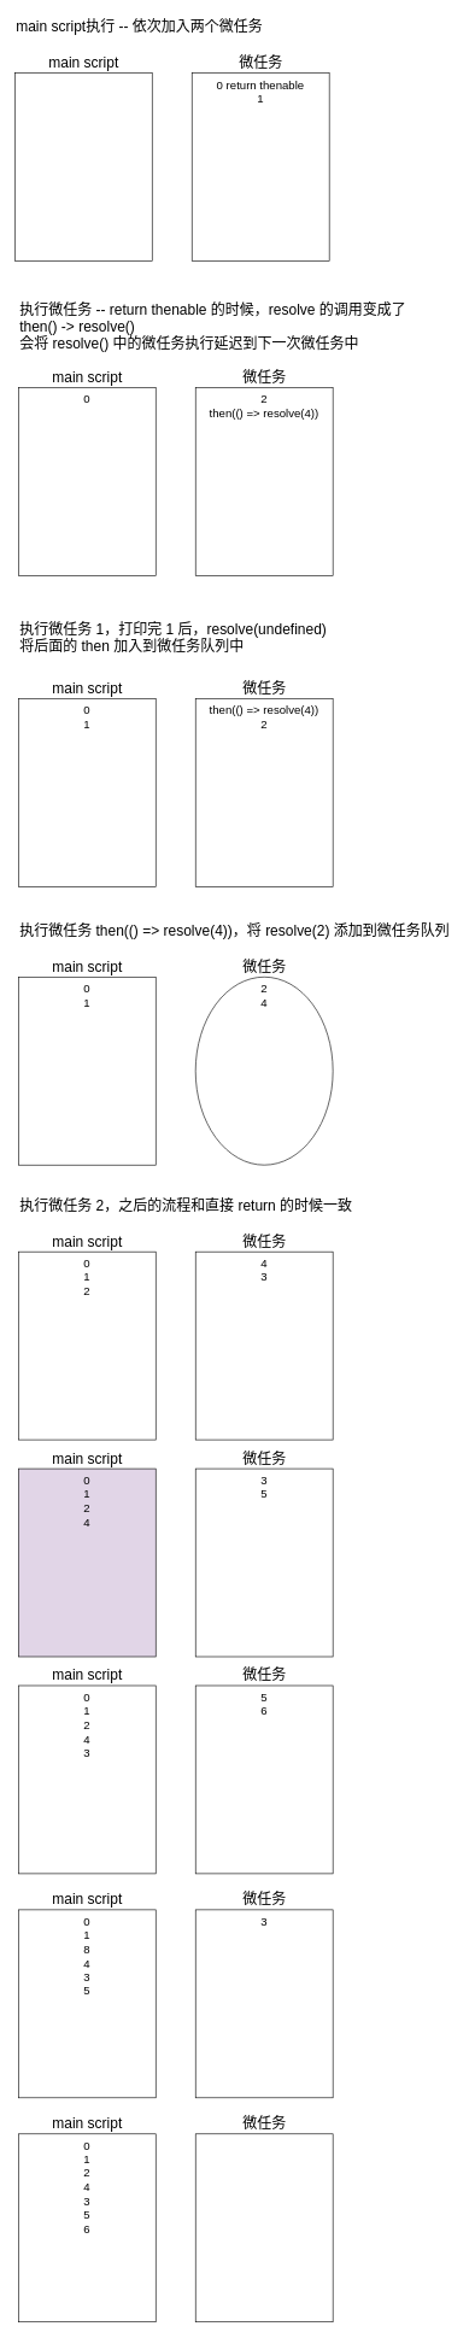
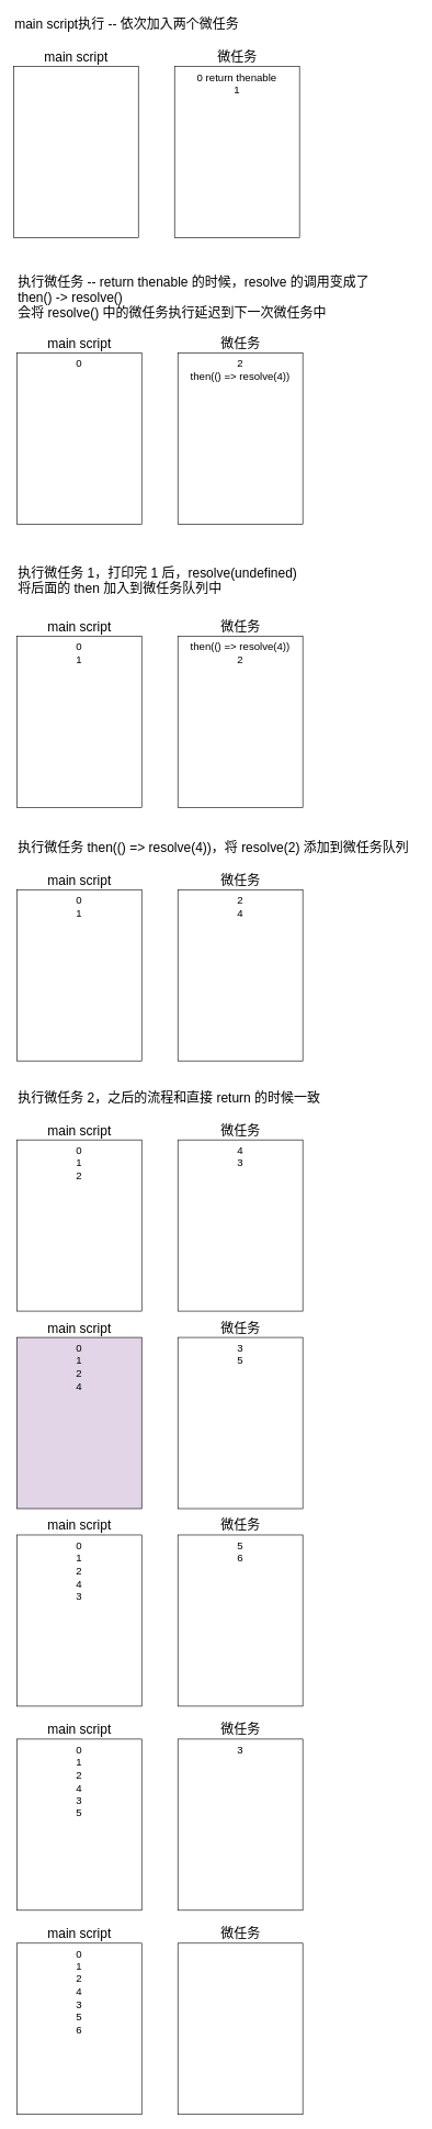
  <mxCell id="0" />
  <mxCell id="1" parent="0" />
  <mxCell id="2" value="" style="group" parent="1" vertex="1" connectable="0"><mxGeometry x="265" y="70" width="190" height="290" as="geometry" /></mxCell>
  <mxCell id="3" value="0 return thenable&lt;br&gt;1" style="rounded=0;whiteSpace=wrap;html=1;verticalAlign=top;fontSize=16;" parent="2" vertex="1"><mxGeometry y="30" width="190" height="260" as="geometry" /></mxCell>
  <mxCell id="4" value="微任务" style="text;html=1;align=center;verticalAlign=middle;resizable=0;points=[];autosize=1;strokeColor=none;fillColor=none;fontSize=20;" parent="2" vertex="1"><mxGeometry x="55" width="80" height="30" as="geometry" /></mxCell>
  <mxCell id="5" value="" style="group" parent="1" vertex="1" connectable="0"><mxGeometry x="20" y="70" width="190" height="290" as="geometry" /></mxCell>
  <mxCell id="6" value="" style="rounded=0;whiteSpace=wrap;html=1;verticalAlign=top;fontSize=16;" parent="5" vertex="1"><mxGeometry y="30" width="190" height="260" as="geometry" /></mxCell>
  <mxCell id="7" value="main script" style="text;html=1;align=center;verticalAlign=middle;resizable=0;points=[];autosize=1;strokeColor=none;fillColor=none;fontSize=20;" parent="5" vertex="1"><mxGeometry x="40" width="110" height="30" as="geometry" /></mxCell>
  <mxCell id="8" value="main script执行 -- 依次加入两个微任务" style="text;html=1;align=left;verticalAlign=middle;resizable=0;points=[];autosize=1;strokeColor=none;fillColor=none;fontSize=20;" parent="1" vertex="1"><mxGeometry x="20" y="20" width="360" height="30" as="geometry" /></mxCell>
  <mxCell id="9" value="" style="group" parent="1" vertex="1" connectable="0"><mxGeometry x="270" y="505" width="190" height="290" as="geometry" /></mxCell>
  <mxCell id="10" value="2&lt;br&gt;then(() =&amp;gt; resolve(4))" style="rounded=0;whiteSpace=wrap;html=1;verticalAlign=top;fontSize=16;" parent="9" vertex="1"><mxGeometry y="30" width="190" height="260" as="geometry" /></mxCell>
  <mxCell id="11" value="微任务" style="text;html=1;align=center;verticalAlign=middle;resizable=0;points=[];autosize=1;strokeColor=none;fillColor=none;fontSize=20;" parent="9" vertex="1"><mxGeometry x="55" width="80" height="30" as="geometry" /></mxCell>
  <mxCell id="12" value="" style="group" parent="1" vertex="1" connectable="0"><mxGeometry x="25" y="505" width="190" height="290" as="geometry" /></mxCell>
  <mxCell id="13" value="0" style="rounded=0;whiteSpace=wrap;html=1;verticalAlign=top;fontSize=16;" parent="12" vertex="1"><mxGeometry y="30" width="190" height="260" as="geometry" /></mxCell>
  <mxCell id="14" value="main script" style="text;html=1;align=center;verticalAlign=middle;resizable=0;points=[];autosize=1;strokeColor=none;fillColor=none;fontSize=20;" parent="12" vertex="1"><mxGeometry x="40" width="110" height="30" as="geometry" /></mxCell>
  <mxCell id="15" value="执行微任务 -- return thenable 的时候，resolve 的调用变成了&lt;br&gt;then() -&amp;gt; resolve()&lt;br&gt;会将 resolve() 中的微任务执行延迟到下一次微任务中" style="text;html=1;align=left;verticalAlign=middle;resizable=0;points=[];autosize=1;strokeColor=none;fillColor=none;fontSize=20;" parent="1" vertex="1"><mxGeometry x="25" y="410" width="550" height="80" as="geometry" /></mxCell>
  <mxCell id="16" value="" style="group" vertex="1" connectable="0" parent="1"><mxGeometry x="270" y="935" width="190" height="290" as="geometry" /></mxCell>
  <mxCell id="17" value="then(() =&amp;gt; resolve(4))&lt;br&gt;2" style="rounded=0;whiteSpace=wrap;html=1;verticalAlign=top;fontSize=16;" vertex="1" parent="16"><mxGeometry y="30" width="190" height="260" as="geometry" /></mxCell>
  <mxCell id="18" value="微任务" style="text;html=1;align=center;verticalAlign=middle;resizable=0;points=[];autosize=1;strokeColor=none;fillColor=none;fontSize=20;" vertex="1" parent="16"><mxGeometry x="55" width="80" height="30" as="geometry" /></mxCell>
  <mxCell id="19" value="" style="group" vertex="1" connectable="0" parent="1"><mxGeometry x="25" y="935" width="190" height="290" as="geometry" /></mxCell>
  <mxCell id="20" value="0&lt;br&gt;1" style="rounded=0;whiteSpace=wrap;html=1;verticalAlign=top;fontSize=16;" vertex="1" parent="19"><mxGeometry y="30" width="190" height="260" as="geometry" /></mxCell>
  <mxCell id="21" value="main script" style="text;html=1;align=center;verticalAlign=middle;resizable=0;points=[];autosize=1;strokeColor=none;fillColor=none;fontSize=20;" vertex="1" parent="19"><mxGeometry x="40" width="110" height="30" as="geometry" /></mxCell>
  <mxCell id="22" value="执行微任务 1，打印完 1 后，resolve(undefined)&lt;br&gt;将后面的 then 加入到微任务队列中" style="text;html=1;align=left;verticalAlign=middle;resizable=0;points=[];autosize=1;strokeColor=none;fillColor=none;fontSize=20;" vertex="1" parent="1"><mxGeometry x="25" y="855" width="440" height="50" as="geometry" /></mxCell>
  <mxCell id="23" value="" style="group" vertex="1" connectable="0" parent="1"><mxGeometry x="270" y="1320" width="190" height="290" as="geometry" /></mxCell>
- <mxCell id="24" value="2&lt;br&gt;4" style="ellipse;whiteSpace=wrap;html=1;verticalAlign=top;fontSize=16;" vertex="1" parent="23"><mxGeometry y="30" width="190" height="260" as="geometry" /></mxCell>
+ <mxCell id="24" value="2&lt;br&gt;4" style="rounded=0;whiteSpace=wrap;html=1;verticalAlign=top;fontSize=16;" vertex="1" parent="23"><mxGeometry y="30" width="190" height="260" as="geometry" /></mxCell>
  <mxCell id="25" value="微任务" style="text;html=1;align=center;verticalAlign=middle;resizable=0;points=[];autosize=1;strokeColor=none;fillColor=none;fontSize=20;" vertex="1" parent="23"><mxGeometry x="55" width="80" height="30" as="geometry" /></mxCell>
  <mxCell id="26" value="" style="group" vertex="1" connectable="0" parent="1"><mxGeometry x="25" y="1320" width="190" height="290" as="geometry" /></mxCell>
  <mxCell id="27" value="0&lt;br&gt;1" style="rounded=0;whiteSpace=wrap;html=1;verticalAlign=top;fontSize=16;" vertex="1" parent="26"><mxGeometry y="30" width="190" height="260" as="geometry" /></mxCell>
  <mxCell id="28" value="main script" style="text;html=1;align=center;verticalAlign=middle;resizable=0;points=[];autosize=1;strokeColor=none;fillColor=none;fontSize=20;" vertex="1" parent="26"><mxGeometry x="40" width="110" height="30" as="geometry" /></mxCell>
  <mxCell id="29" value="执行微任务 then(() =&amp;gt; resolve(4))，将 resolve(2) 添加到微任务队列" style="text;html=1;align=left;verticalAlign=middle;resizable=0;points=[];autosize=1;strokeColor=none;fillColor=none;fontSize=20;" vertex="1" parent="1"><mxGeometry x="25" y="1270" width="610" height="30" as="geometry" /></mxCell>
  <mxCell id="30" value="" style="group" vertex="1" connectable="0" parent="1"><mxGeometry x="270" y="1700" width="190" height="290" as="geometry" /></mxCell>
  <mxCell id="31" value="4&lt;br&gt;3" style="rounded=0;whiteSpace=wrap;html=1;verticalAlign=top;fontSize=16;" vertex="1" parent="30"><mxGeometry y="30" width="190" height="260" as="geometry" /></mxCell>
  <mxCell id="32" value="微任务" style="text;html=1;align=center;verticalAlign=middle;resizable=0;points=[];autosize=1;strokeColor=none;fillColor=none;fontSize=20;" vertex="1" parent="30"><mxGeometry x="55" width="80" height="30" as="geometry" /></mxCell>
  <mxCell id="33" value="" style="group" vertex="1" connectable="0" parent="1"><mxGeometry x="25" y="1700" width="190" height="290" as="geometry" /></mxCell>
  <mxCell id="34" value="0&lt;br&gt;1&lt;br&gt;2" style="rounded=0;whiteSpace=wrap;html=1;verticalAlign=top;fontSize=16;" vertex="1" parent="33"><mxGeometry y="30" width="190" height="260" as="geometry" /></mxCell>
  <mxCell id="35" value="main script" style="text;html=1;align=center;verticalAlign=middle;resizable=0;points=[];autosize=1;strokeColor=none;fillColor=none;fontSize=20;" vertex="1" parent="33"><mxGeometry x="40" width="110" height="30" as="geometry" /></mxCell>
  <mxCell id="36" value="执行微任务 2，之后的流程和直接 return 的时候一致" style="text;html=1;align=left;verticalAlign=middle;resizable=0;points=[];autosize=1;strokeColor=none;fillColor=none;fontSize=20;" vertex="1" parent="1"><mxGeometry x="25" y="1650" width="480" height="30" as="geometry" /></mxCell>
  <mxCell id="37" value="" style="group" vertex="1" connectable="0" parent="1"><mxGeometry x="270" y="2000" width="190" height="290" as="geometry" /></mxCell>
  <mxCell id="38" value="3&lt;br&gt;5" style="rounded=0;whiteSpace=wrap;html=1;verticalAlign=top;fontSize=16;" vertex="1" parent="37"><mxGeometry y="30" width="190" height="260" as="geometry" /></mxCell>
  <mxCell id="39" value="微任务" style="text;html=1;align=center;verticalAlign=middle;resizable=0;points=[];autosize=1;strokeColor=none;fillColor=none;fontSize=20;" vertex="1" parent="37"><mxGeometry x="55" width="80" height="30" as="geometry" /></mxCell>
  <mxCell id="40" value="" style="group" vertex="1" connectable="0" parent="1"><mxGeometry x="25" y="2000" width="190" height="290" as="geometry" /></mxCell>
  <mxCell id="41" value="0&lt;br&gt;1&lt;br&gt;2&lt;br&gt;4" style="rounded=0;whiteSpace=wrap;html=1;verticalAlign=top;fontSize=16;fillColor=#e1d5e7;" vertex="1" parent="40"><mxGeometry y="30" width="190" height="260" as="geometry" /></mxCell>
  <mxCell id="42" value="main script" style="text;html=1;align=center;verticalAlign=middle;resizable=0;points=[];autosize=1;strokeColor=none;fillColor=none;fontSize=20;" vertex="1" parent="40"><mxGeometry x="40" width="110" height="30" as="geometry" /></mxCell>
  <mxCell id="43" value="" style="group" vertex="1" connectable="0" parent="1"><mxGeometry x="270" y="2300" width="190" height="290" as="geometry" /></mxCell>
  <mxCell id="44" value="5&lt;br&gt;6" style="rounded=0;whiteSpace=wrap;html=1;verticalAlign=top;fontSize=16;" vertex="1" parent="43"><mxGeometry y="30" width="190" height="260" as="geometry" /></mxCell>
  <mxCell id="45" value="微任务" style="text;html=1;align=center;verticalAlign=middle;resizable=0;points=[];autosize=1;strokeColor=none;fillColor=none;fontSize=20;" vertex="1" parent="43"><mxGeometry x="55" width="80" height="30" as="geometry" /></mxCell>
  <mxCell id="46" value="" style="group" vertex="1" connectable="0" parent="1"><mxGeometry x="25" y="2300" width="190" height="290" as="geometry" /></mxCell>
  <mxCell id="47" value="0&lt;br&gt;1&lt;br&gt;2&lt;br&gt;4&lt;br&gt;3" style="rounded=0;whiteSpace=wrap;html=1;verticalAlign=top;fontSize=16;" vertex="1" parent="46"><mxGeometry y="30" width="190" height="260" as="geometry" /></mxCell>
  <mxCell id="48" value="main script" style="text;html=1;align=center;verticalAlign=middle;resizable=0;points=[];autosize=1;strokeColor=none;fillColor=none;fontSize=20;" vertex="1" parent="46"><mxGeometry x="40" width="110" height="30" as="geometry" /></mxCell>
  <mxCell id="49" value="" style="group" vertex="1" connectable="0" parent="1"><mxGeometry x="270" y="2610" width="190" height="290" as="geometry" /></mxCell>
  <mxCell id="50" value="3" style="rounded=0;whiteSpace=wrap;html=1;verticalAlign=top;fontSize=16;" vertex="1" parent="49"><mxGeometry y="30" width="190" height="260" as="geometry" /></mxCell>
  <mxCell id="51" value="微任务" style="text;html=1;align=center;verticalAlign=middle;resizable=0;points=[];autosize=1;strokeColor=none;fillColor=none;fontSize=20;" vertex="1" parent="49"><mxGeometry x="55" width="80" height="30" as="geometry" /></mxCell>
  <mxCell id="52" value="" style="group" vertex="1" connectable="0" parent="1"><mxGeometry x="25" y="2610" width="190" height="290" as="geometry" /></mxCell>
- <mxCell id="53" value="0&lt;br&gt;1&lt;br&gt;8&lt;br&gt;4&lt;br&gt;3&lt;br&gt;5" style="rounded=0;whiteSpace=wrap;html=1;verticalAlign=top;fontSize=16;" vertex="1" parent="52"><mxGeometry y="30" width="190" height="260" as="geometry" /></mxCell>
+ <mxCell id="53" value="0&lt;br&gt;1&lt;br&gt;2&lt;br&gt;4&lt;br&gt;3&lt;br&gt;5" style="rounded=0;whiteSpace=wrap;html=1;verticalAlign=top;fontSize=16;" vertex="1" parent="52"><mxGeometry y="30" width="190" height="260" as="geometry" /></mxCell>
  <mxCell id="54" value="main script" style="text;html=1;align=center;verticalAlign=middle;resizable=0;points=[];autosize=1;strokeColor=none;fillColor=none;fontSize=20;" vertex="1" parent="52"><mxGeometry x="40" width="110" height="30" as="geometry" /></mxCell>
  <mxCell id="55" value="" style="group" vertex="1" connectable="0" parent="1"><mxGeometry x="270" y="2920" width="190" height="290" as="geometry" /></mxCell>
  <mxCell id="56" value="" style="rounded=0;whiteSpace=wrap;html=1;verticalAlign=top;fontSize=16;" vertex="1" parent="55"><mxGeometry y="30" width="190" height="260" as="geometry" /></mxCell>
  <mxCell id="57" value="微任务" style="text;html=1;align=center;verticalAlign=middle;resizable=0;points=[];autosize=1;strokeColor=none;fillColor=none;fontSize=20;" vertex="1" parent="55"><mxGeometry x="55" width="80" height="30" as="geometry" /></mxCell>
  <mxCell id="58" value="" style="group" vertex="1" connectable="0" parent="1"><mxGeometry x="25" y="2920" width="190" height="290" as="geometry" /></mxCell>
  <mxCell id="59" value="0&lt;br&gt;1&lt;br&gt;2&lt;br&gt;4&lt;br&gt;3&lt;br&gt;5&lt;br&gt;6" style="rounded=0;whiteSpace=wrap;html=1;verticalAlign=top;fontSize=16;" vertex="1" parent="58"><mxGeometry y="30" width="190" height="260" as="geometry" /></mxCell>
  <mxCell id="60" value="main script" style="text;html=1;align=center;verticalAlign=middle;resizable=0;points=[];autosize=1;strokeColor=none;fillColor=none;fontSize=20;" vertex="1" parent="58"><mxGeometry x="40" width="110" height="30" as="geometry" /></mxCell>
